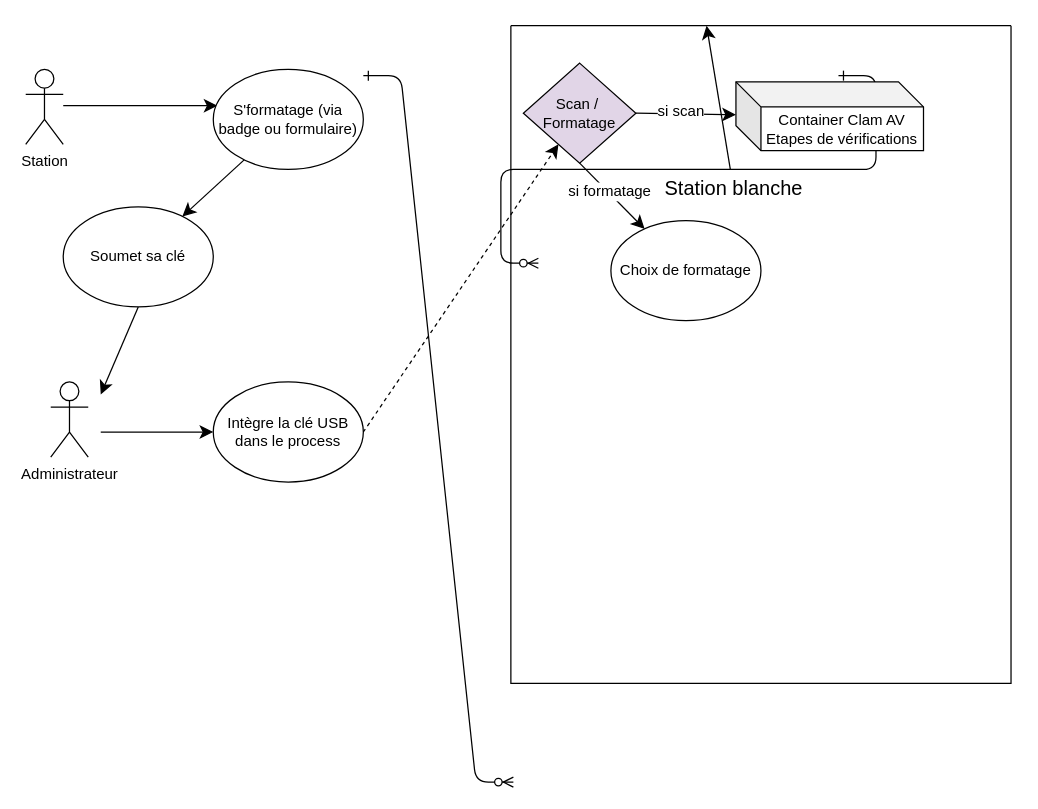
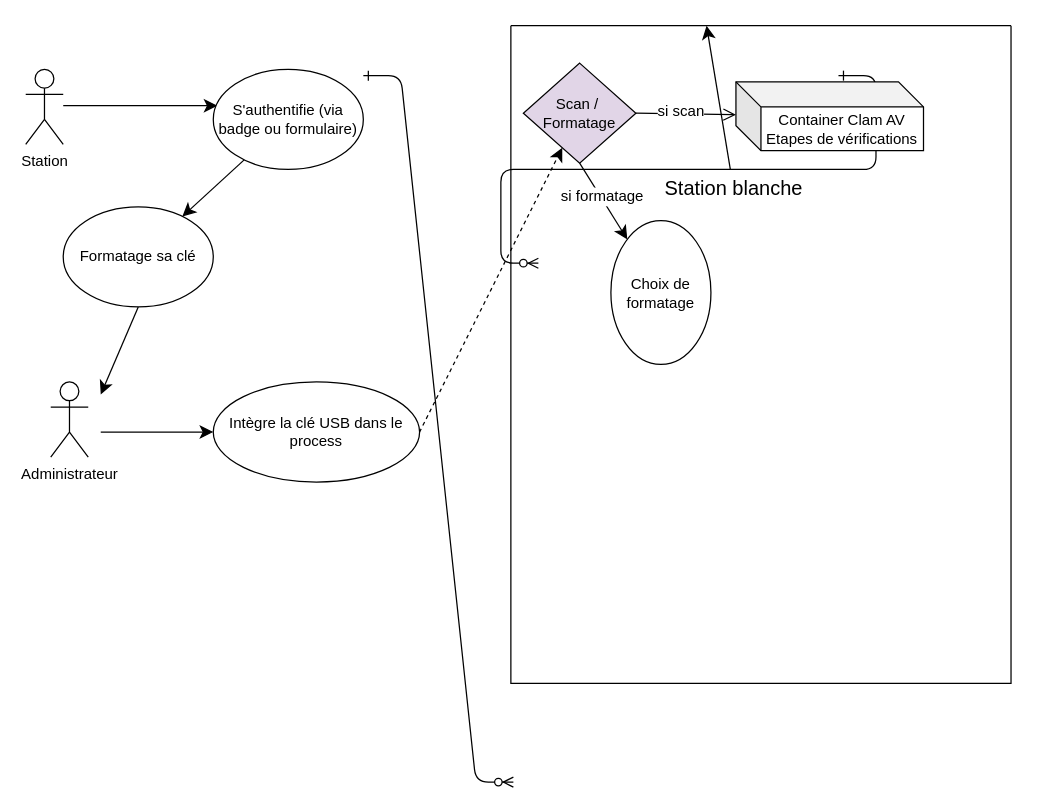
  <mxCell id="0" />
  <mxCell id="1" parent="0" />
  <mxCell id="2" value="" style="edgeStyle=entityRelationEdgeStyle;endArrow=ERzeroToMany;startArrow=ERone;endFill=1;startFill=0;" parent="1" edge="1"><mxGeometry width="100" height="100" relative="1" as="geometry"><mxPoint x="290" y="60" as="sourcePoint" /><mxPoint x="410" y="625" as="targetPoint" /></mxGeometry></mxCell>
  <mxCell id="3" value="" style="edgeStyle=entityRelationEdgeStyle;endArrow=ERzeroToMany;startArrow=ERone;endFill=1;startFill=0;" parent="1" edge="1"><mxGeometry width="100" height="100" relative="1" as="geometry"><mxPoint x="670" y="60" as="sourcePoint" /><mxPoint x="430" y="210" as="targetPoint" /></mxGeometry></mxCell>
  <mxCell id="4" style="edgeStyle=none;curved=1;rounded=0;orthogonalLoop=1;jettySize=auto;html=1;fontSize=12;startSize=8;endSize=8;entryX=0.028;entryY=0.363;entryDx=0;entryDy=0;entryPerimeter=0;" edge="1" parent="1" target="22"><mxGeometry relative="1" as="geometry"><mxPoint x="50" y="84" as="sourcePoint" /></mxGeometry></mxCell>
  <mxCell id="5" value="Station" style="shape=umlActor;verticalLabelPosition=bottom;verticalAlign=top;html=1;outlineConnect=0;" vertex="1" parent="1"><mxGeometry x="20" y="55" width="30" height="60" as="geometry" /></mxCell>
  <mxCell id="6" value="" style="swimlane;startSize=0;" vertex="1" parent="1"><mxGeometry x="408" y="20" width="400" height="526" as="geometry" /></mxCell>
  <mxCell id="7" value="Station blanche" style="text;html=1;align=center;verticalAlign=middle;resizable=0;points=[];autosize=1;strokeColor=none;fillColor=none;fontSize=16;" vertex="1" parent="6"><mxGeometry x="113" y="115" width="130" height="30" as="geometry" /></mxCell>
  <mxCell id="8" style="edgeStyle=none;curved=1;rounded=0;orthogonalLoop=1;jettySize=auto;html=1;fontSize=12;startSize=8;endSize=8;" edge="1" parent="6" source="7" target="6"><mxGeometry relative="1" as="geometry" /></mxCell>
  <mxCell id="9" value="Container Clam AV&lt;div&gt;Etapes de vérifications&lt;/div&gt;" style="shape=cube;whiteSpace=wrap;html=1;boundedLbl=1;backgroundOutline=1;darkOpacity=0.05;darkOpacity2=0.1;" vertex="1" parent="6"><mxGeometry x="180" y="45" width="150" height="55" as="geometry" /></mxCell>
- <mxCell id="10" style="edgeStyle=none;curved=1;rounded=0;orthogonalLoop=1;jettySize=auto;html=1;exitX=1;exitY=0.5;exitDx=0;exitDy=0;fontSize=12;startSize=8;endSize=8;" edge="1" parent="6" source="14" target="9"><mxGeometry relative="1" as="geometry" /></mxCell>
+ <mxCell id="10" style="edgeStyle=none;curved=1;rounded=0;orthogonalLoop=1;jettySize=auto;html=1;exitX=1;exitY=0.5;exitDx=0;exitDy=0;fontSize=12;startSize=8;endSize=8;endArrow=open;" edge="1" parent="6" source="14" target="9"><mxGeometry relative="1" as="geometry" /></mxCell>
  <mxCell id="11" value="si scan" style="edgeLabel;html=1;align=center;verticalAlign=middle;resizable=0;points=[];fontSize=12;" vertex="1" connectable="0" parent="10"><mxGeometry x="-0.131" y="2" relative="1" as="geometry"><mxPoint as="offset" /></mxGeometry></mxCell>
  <mxCell id="12" style="edgeStyle=none;curved=1;rounded=0;orthogonalLoop=1;jettySize=auto;html=1;exitX=0.5;exitY=1;exitDx=0;exitDy=0;fontSize=12;startSize=8;endSize=8;" edge="1" parent="6" source="14" target="15"><mxGeometry relative="1" as="geometry" /></mxCell>
  <mxCell id="13" value="si formatage" style="edgeLabel;html=1;align=center;verticalAlign=middle;resizable=0;points=[];fontSize=12;" vertex="1" connectable="0" parent="12"><mxGeometry x="-0.139" relative="1" as="geometry"><mxPoint x="1" as="offset" /></mxGeometry></mxCell>
  <mxCell id="14" value="Scan /&amp;nbsp;&lt;div&gt;Formatage&lt;/div&gt;" style="rhombus;whiteSpace=wrap;html=1;fillColor=#e1d5e7;" vertex="1" parent="6"><mxGeometry x="10" y="30" width="90" height="80" as="geometry" /></mxCell>
- <mxCell id="15" value="Choix de formatage" style="ellipse;whiteSpace=wrap;html=1;" vertex="1" parent="6"><mxGeometry x="80" y="156" width="120" height="80" as="geometry" /></mxCell>
- <mxCell id="16" value="Soumet sa clé" style="ellipse;whiteSpace=wrap;html=1;" vertex="1" parent="1"><mxGeometry x="50" y="165" width="120" height="80" as="geometry" /></mxCell>
+ <mxCell id="15" value="Choix de formatage" style="ellipse;whiteSpace=wrap;html=1;" vertex="1" parent="6"><mxGeometry x="80" y="156" width="80" height="115" as="geometry" /></mxCell>
+ <mxCell id="16" value="Formatage sa clé" style="ellipse;whiteSpace=wrap;html=1;" vertex="1" parent="1"><mxGeometry x="50" y="165" width="120" height="80" as="geometry" /></mxCell>
  <mxCell id="17" style="edgeStyle=none;curved=1;rounded=0;orthogonalLoop=1;jettySize=auto;html=1;entryX=0;entryY=0.5;entryDx=0;entryDy=0;fontSize=12;startSize=8;endSize=8;" edge="1" parent="1" target="20"><mxGeometry relative="1" as="geometry"><mxPoint x="80" y="345" as="sourcePoint" /></mxGeometry></mxCell>
  <mxCell id="18" value="Administrateur" style="shape=umlActor;verticalLabelPosition=bottom;verticalAlign=top;html=1;outlineConnect=0;" vertex="1" parent="1"><mxGeometry x="40" y="305" width="30" height="60" as="geometry" /></mxCell>
  <mxCell id="19" style="edgeStyle=none;curved=1;rounded=0;orthogonalLoop=1;jettySize=auto;html=1;exitX=0.5;exitY=1;exitDx=0;exitDy=0;fontSize=12;startSize=8;endSize=8;" edge="1" parent="1" source="16"><mxGeometry relative="1" as="geometry"><mxPoint x="80" y="315" as="targetPoint" /></mxGeometry></mxCell>
- <mxCell id="20" value="Intègre la clé USB dans le process" style="ellipse;whiteSpace=wrap;html=1;" vertex="1" parent="1"><mxGeometry x="170" y="305" width="120" height="80" as="geometry" /></mxCell>
+ <mxCell id="20" value="Intègre la clé USB dans le process" style="ellipse;whiteSpace=wrap;html=1;" vertex="1" parent="1"><mxGeometry x="170" y="305" width="165" height="80" as="geometry" /></mxCell>
  <mxCell id="21" style="edgeStyle=none;curved=1;rounded=0;orthogonalLoop=1;jettySize=auto;html=1;exitX=1;exitY=0.5;exitDx=0;exitDy=0;fontSize=12;startSize=8;endSize=8;dashed=1;" edge="1" parent="1" source="20" target="14"><mxGeometry relative="1" as="geometry"><mxPoint x="370" y="125" as="targetPoint" /></mxGeometry></mxCell>
- <mxCell id="22" value="S'formatage (via badge ou formulaire)" style="ellipse;whiteSpace=wrap;html=1;" vertex="1" parent="1"><mxGeometry x="170" y="55" width="120" height="80" as="geometry" /></mxCell>
+ <mxCell id="22" value="S'authentifie (via badge ou formulaire)" style="ellipse;whiteSpace=wrap;html=1;" vertex="1" parent="1"><mxGeometry x="170" y="55" width="120" height="80" as="geometry" /></mxCell>
  <mxCell id="23" style="edgeStyle=none;curved=1;rounded=0;orthogonalLoop=1;jettySize=auto;html=1;fontSize=12;startSize=8;endSize=8;" edge="1" parent="1" source="22" target="16"><mxGeometry relative="1" as="geometry"><mxPoint x="200" y="195" as="targetPoint" /></mxGeometry></mxCell>
